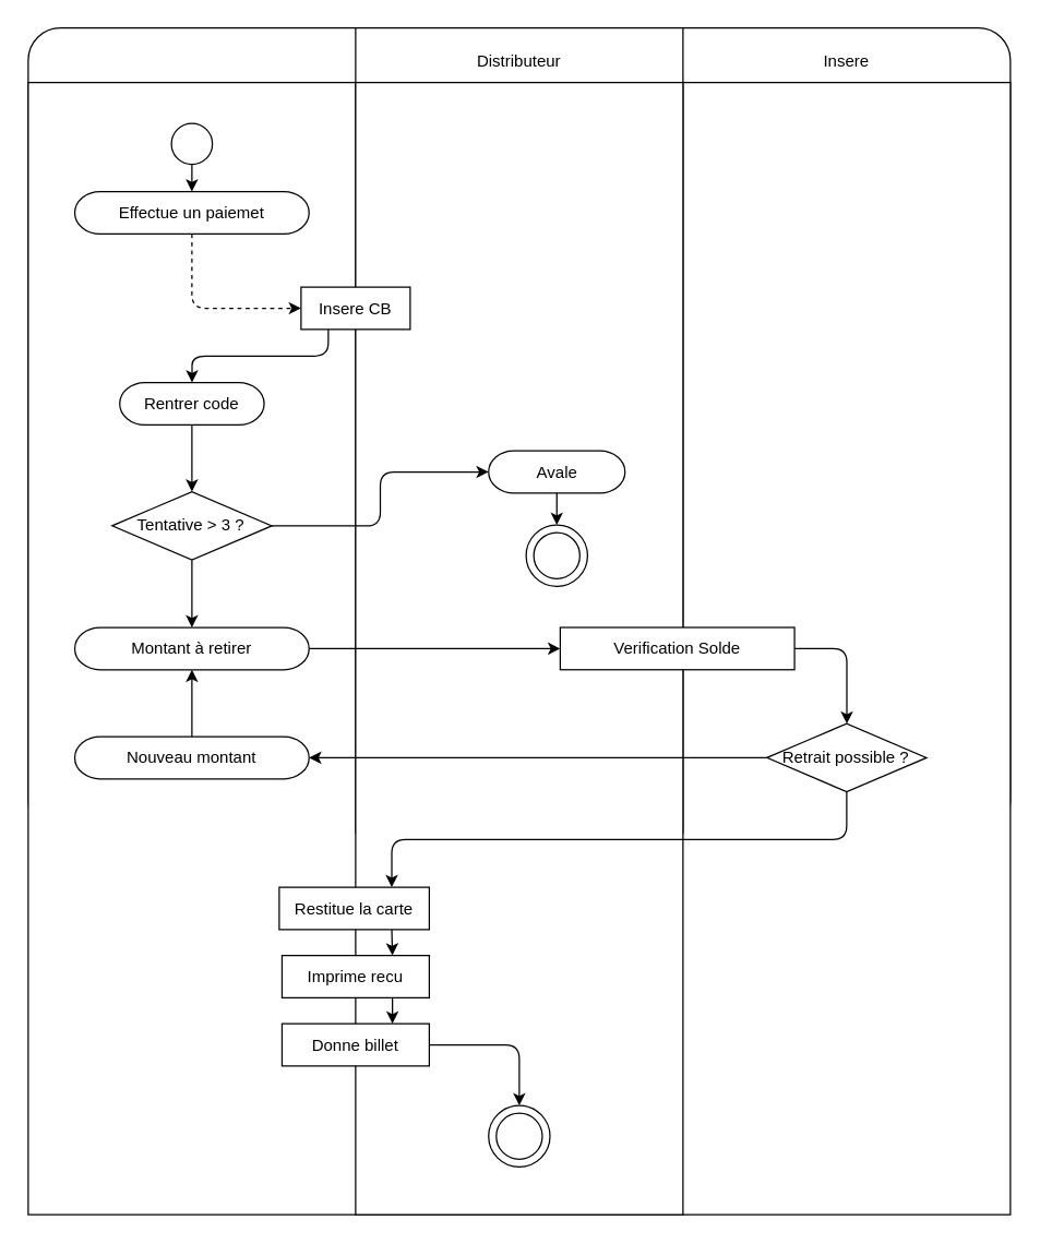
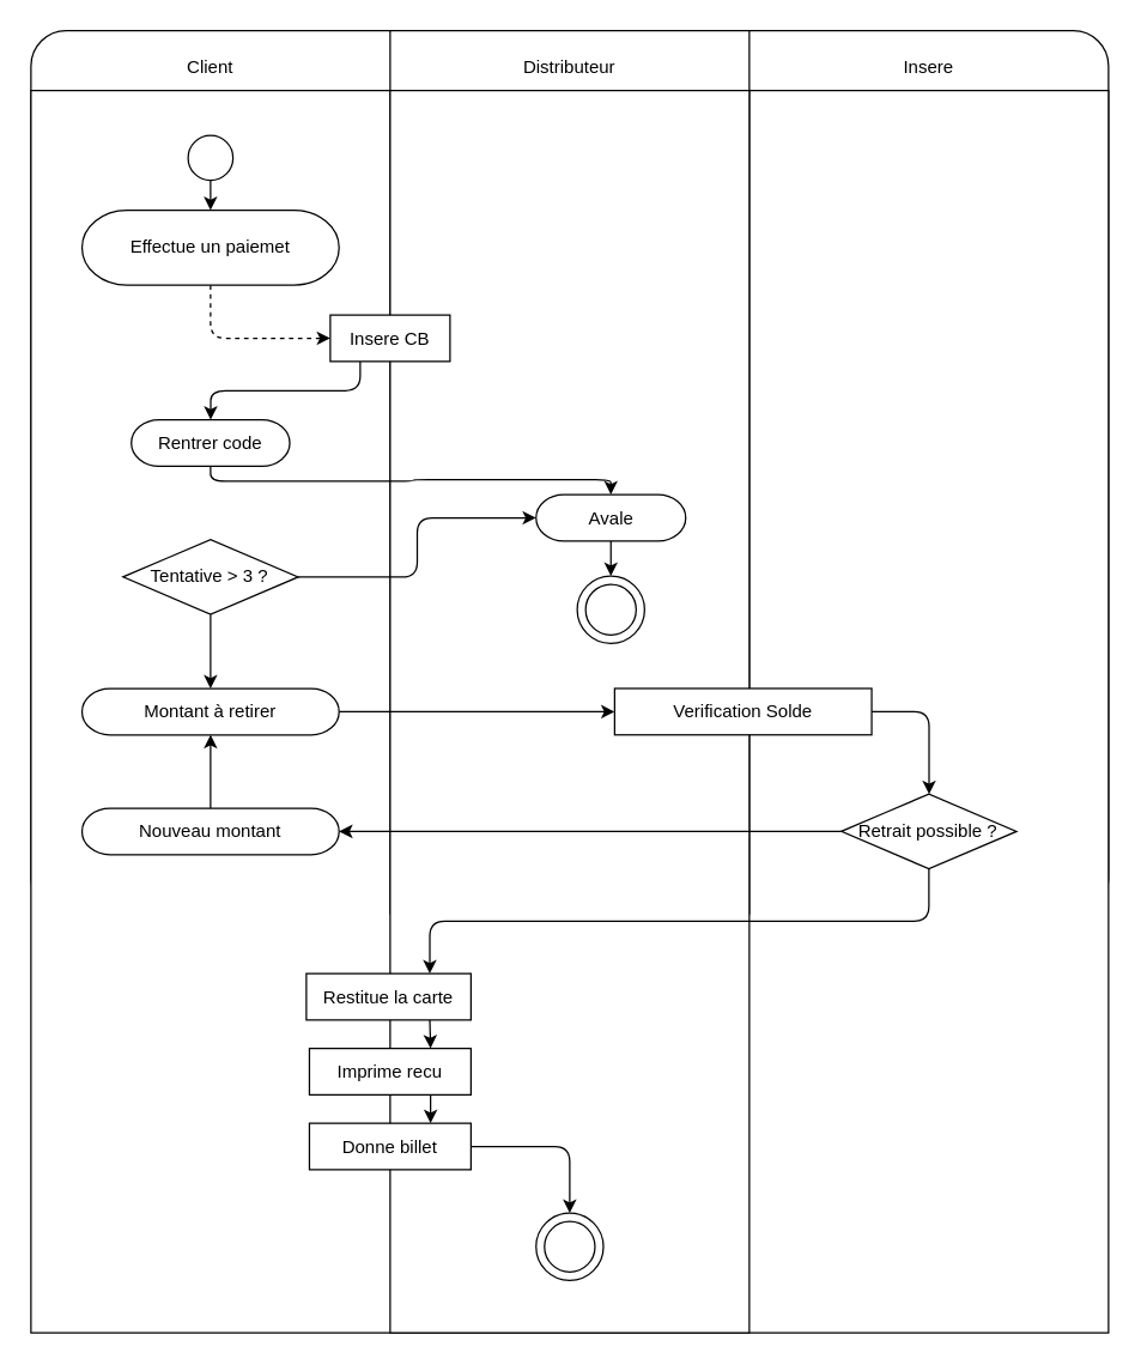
  <mxCell id="0" />
  <mxCell id="1" parent="0" />
  <mxCell id="2" value="" style="rounded=1;whiteSpace=wrap;html=1;glass=0;arcSize=4;" vertex="1" parent="1"><mxGeometry x="20" y="20" width="720" height="590" as="geometry" /></mxCell>
  <mxCell id="3" value="" style="rounded=0;whiteSpace=wrap;html=1;" vertex="1" parent="1"><mxGeometry x="20" y="60" width="720" height="830" as="geometry" /></mxCell>
  <mxCell id="4" value="" style="rounded=0;whiteSpace=wrap;html=1;" vertex="1" parent="1"><mxGeometry x="260" y="20" width="240" height="590" as="geometry" /></mxCell>
  <mxCell id="5" value="" style="rounded=0;whiteSpace=wrap;html=1;glass=0;" vertex="1" parent="1"><mxGeometry x="260" y="60" width="240" height="830" as="geometry" /></mxCell>
+ <mxCell id="6" value="Client" style="text;html=1;strokeColor=none;fillColor=none;align=center;verticalAlign=middle;whiteSpace=wrap;rounded=0;glass=0;" vertex="1" parent="1"><mxGeometry x="110" y="30" width="60" height="30" as="geometry" /></mxCell>
  <mxCell id="7" value="Distributeur" style="text;html=1;strokeColor=none;fillColor=none;align=center;verticalAlign=middle;whiteSpace=wrap;rounded=0;glass=0;" vertex="1" parent="1"><mxGeometry x="350" y="30" width="60" height="30" as="geometry" /></mxCell>
  <mxCell id="8" value="Insere" style="text;html=1;strokeColor=none;fillColor=none;align=center;verticalAlign=middle;whiteSpace=wrap;rounded=0;glass=0;" vertex="1" parent="1"><mxGeometry x="590" y="30" width="60" height="30" as="geometry" /></mxCell>
  <mxCell id="9" style="edgeStyle=orthogonalEdgeStyle;html=1;" edge="1" parent="1" source="10" target="12"><mxGeometry relative="1" as="geometry" /></mxCell>
  <mxCell id="10" value="" style="ellipse;whiteSpace=wrap;html=1;aspect=fixed;rounded=1;glass=0;fillColor=#FFFFFF;" vertex="1" parent="1"><mxGeometry x="125" y="90" width="30" height="30" as="geometry" /></mxCell>
  <mxCell id="11" style="edgeStyle=orthogonalEdgeStyle;html=1;entryX=0;entryY=0.5;entryDx=0;entryDy=0;dashed=1;" edge="1" parent="1" source="12" target="14"><mxGeometry relative="1" as="geometry" /></mxCell>
- <mxCell id="12" value="Effectue un paiemet" style="rounded=1;whiteSpace=wrap;html=1;glass=0;arcSize=60;" vertex="1" parent="1"><mxGeometry x="54.13" y="140" width="171.75" height="31" as="geometry" /></mxCell>
+ <mxCell id="12" value="Effectue un paiemet" style="rounded=1;whiteSpace=wrap;html=1;glass=0;arcSize=60;" vertex="1" parent="1"><mxGeometry x="54.13" y="140" width="171.75" height="50" as="geometry" /></mxCell>
  <mxCell id="13" style="edgeStyle=orthogonalEdgeStyle;html=1;exitX=0.25;exitY=1;exitDx=0;exitDy=0;" edge="1" parent="1" source="14" target="16"><mxGeometry relative="1" as="geometry" /></mxCell>
  <mxCell id="14" value="Insere CB" style="rounded=0;whiteSpace=wrap;html=1;glass=0;arcSize=60;" vertex="1" parent="1"><mxGeometry x="220" y="210" width="80" height="31" as="geometry" /></mxCell>
- <mxCell id="15" style="edgeStyle=orthogonalEdgeStyle;html=1;exitX=0.5;exitY=1;exitDx=0;exitDy=0;entryX=0.5;entryY=0;entryDx=0;entryDy=0;" edge="1" parent="1" source="16" target="19"><mxGeometry relative="1" as="geometry" /></mxCell>
+ <mxCell id="15" style="edgeStyle=orthogonalEdgeStyle;html=1;exitX=0.5;exitY=1;exitDx=0;exitDy=0;" edge="1" parent="1" source="16" target="25"><mxGeometry relative="1" as="geometry" /></mxCell>
  <mxCell id="16" value="Rentrer code" style="rounded=1;whiteSpace=wrap;html=1;glass=0;arcSize=60;" vertex="1" parent="1"><mxGeometry x="87.07" y="280" width="105.87" height="31" as="geometry" /></mxCell>
  <mxCell id="17" style="edgeStyle=orthogonalEdgeStyle;html=1;exitX=0.5;exitY=1;exitDx=0;exitDy=0;" edge="1" parent="1" source="19" target="21"><mxGeometry relative="1" as="geometry" /></mxCell>
  <mxCell id="18" style="edgeStyle=orthogonalEdgeStyle;html=1;" edge="1" parent="1" source="19" target="25"><mxGeometry relative="1" as="geometry" /></mxCell>
  <mxCell id="19" value="Tentative &amp;gt; 3 ?" style="rhombus;whiteSpace=wrap;html=1;rounded=1;glass=0;arcSize=0;" vertex="1" parent="1"><mxGeometry x="81.48" y="360" width="117.06" height="50" as="geometry" /></mxCell>
  <mxCell id="20" style="edgeStyle=orthogonalEdgeStyle;html=1;exitX=1;exitY=0.5;exitDx=0;exitDy=0;" edge="1" parent="1" source="21" target="23"><mxGeometry relative="1" as="geometry" /></mxCell>
  <mxCell id="21" value="Montant à retirer" style="rounded=1;whiteSpace=wrap;html=1;glass=0;arcSize=60;" vertex="1" parent="1"><mxGeometry x="54.13" y="459.5" width="171.75" height="31" as="geometry" /></mxCell>
  <mxCell id="22" style="edgeStyle=orthogonalEdgeStyle;html=1;exitX=1;exitY=0.5;exitDx=0;exitDy=0;" edge="1" parent="1" source="23" target="28"><mxGeometry relative="1" as="geometry" /></mxCell>
  <mxCell id="23" value="Verification Solde" style="rounded=0;whiteSpace=wrap;html=1;glass=0;arcSize=60;" vertex="1" parent="1"><mxGeometry x="410" y="459.5" width="171.75" height="31" as="geometry" /></mxCell>
  <mxCell id="24" style="edgeStyle=orthogonalEdgeStyle;html=1;exitX=0.5;exitY=1;exitDx=0;exitDy=0;entryX=0.5;entryY=0;entryDx=0;entryDy=0;" edge="1" parent="1" source="25" target="39"><mxGeometry relative="1" as="geometry" /></mxCell>
  <mxCell id="25" value="Avale" style="rounded=1;whiteSpace=wrap;html=1;glass=0;arcSize=60;" vertex="1" parent="1"><mxGeometry x="357.5" y="330" width="100" height="31" as="geometry" /></mxCell>
  <mxCell id="26" style="edgeStyle=orthogonalEdgeStyle;html=1;exitX=0.5;exitY=1;exitDx=0;exitDy=0;entryX=0.75;entryY=0;entryDx=0;entryDy=0;" edge="1" parent="1" source="28" target="34"><mxGeometry relative="1" as="geometry" /></mxCell>
  <mxCell id="27" style="edgeStyle=orthogonalEdgeStyle;html=1;exitX=0;exitY=0.5;exitDx=0;exitDy=0;entryX=1;entryY=0.5;entryDx=0;entryDy=0;" edge="1" parent="1" source="28" target="38"><mxGeometry relative="1" as="geometry" /></mxCell>
  <mxCell id="28" value="Retrait possible ?" style="rhombus;whiteSpace=wrap;html=1;rounded=1;glass=0;arcSize=0;" vertex="1" parent="1"><mxGeometry x="561.47" y="530" width="117.06" height="50" as="geometry" /></mxCell>
  <mxCell id="29" style="edgeStyle=orthogonalEdgeStyle;html=1;exitX=1;exitY=0.5;exitDx=0;exitDy=0;entryX=0.5;entryY=0;entryDx=0;entryDy=0;" edge="1" parent="1" source="30" target="35"><mxGeometry relative="1" as="geometry" /></mxCell>
  <mxCell id="30" value="Donne billet&lt;span style=&quot;color: rgba(0 , 0 , 0 , 0) ; font-family: monospace ; font-size: 0px&quot;&gt;%3CmxGraphModel%3E%3Croot%3E%3CmxCell%20id%3D%220%22%2F%3E%3CmxCell%20id%3D%221%22%20parent%3D%220%22%2F%3E%3CmxCell%20id%3D%222%22%20value%3D%22Montant%20%C3%A0%20retirer%22%20style%3D%22rounded%3D1%3BwhiteSpace%3Dwrap%3Bhtml%3D1%3Bglass%3D0%3BarcSize%3D60%3B%22%20vertex%3D%221%22%20parent%3D%221%22%3E%3CmxGeometry%20x%3D%22154.13%22%20y%3D%22489.5%22%20width%3D%22171.75%22%20height%3D%2231%22%20as%3D%22geometry%22%2F%3E%3C%2FmxCell%3E%3C%2Froot%3E%3C%2FmxGraphModel%3Es&lt;/span&gt;" style="rounded=0;whiteSpace=wrap;html=1;glass=0;arcSize=60;" vertex="1" parent="1"><mxGeometry x="206.06" y="750" width="107.94" height="31" as="geometry" /></mxCell>
  <mxCell id="31" style="edgeStyle=orthogonalEdgeStyle;html=1;exitX=0.75;exitY=1;exitDx=0;exitDy=0;entryX=0.75;entryY=0;entryDx=0;entryDy=0;" edge="1" parent="1" source="32" target="30"><mxGeometry relative="1" as="geometry" /></mxCell>
  <mxCell id="32" value="Imprime recu" style="rounded=0;whiteSpace=wrap;html=1;glass=0;arcSize=60;" vertex="1" parent="1"><mxGeometry x="206.06" y="700" width="107.94" height="31" as="geometry" /></mxCell>
  <mxCell id="33" style="edgeStyle=orthogonalEdgeStyle;html=1;exitX=0.75;exitY=1;exitDx=0;exitDy=0;entryX=0.75;entryY=0;entryDx=0;entryDy=0;" edge="1" parent="1" source="34" target="32"><mxGeometry relative="1" as="geometry" /></mxCell>
  <mxCell id="34" value="Restitue la carte" style="rounded=0;whiteSpace=wrap;html=1;glass=0;arcSize=60;" vertex="1" parent="1"><mxGeometry x="204" y="650" width="110" height="31" as="geometry" /></mxCell>
  <mxCell id="35" value="" style="ellipse;whiteSpace=wrap;html=1;aspect=fixed;rounded=1;glass=0;" vertex="1" parent="1"><mxGeometry x="357.5" y="810" width="45" height="45" as="geometry" /></mxCell>
  <mxCell id="36" value="" style="ellipse;whiteSpace=wrap;html=1;aspect=fixed;rounded=1;glass=0;fillColor=#FFFFFF;" vertex="1" parent="1"><mxGeometry x="363.13" y="815.63" width="33.75" height="33.75" as="geometry" /></mxCell>
  <mxCell id="37" style="edgeStyle=orthogonalEdgeStyle;html=1;" edge="1" parent="1" source="38" target="21"><mxGeometry relative="1" as="geometry" /></mxCell>
  <mxCell id="38" value="Nouveau montant" style="rounded=1;whiteSpace=wrap;html=1;glass=0;arcSize=60;" vertex="1" parent="1"><mxGeometry x="54.13" y="539.5" width="171.75" height="31" as="geometry" /></mxCell>
  <mxCell id="39" value="" style="ellipse;whiteSpace=wrap;html=1;aspect=fixed;rounded=1;glass=0;" vertex="1" parent="1"><mxGeometry x="385" y="384.38" width="45" height="45" as="geometry" /></mxCell>
  <mxCell id="40" value="" style="ellipse;whiteSpace=wrap;html=1;aspect=fixed;rounded=1;glass=0;fillColor=#FFFFFF;" vertex="1" parent="1"><mxGeometry x="390.62" y="390" width="33.75" height="33.75" as="geometry" /></mxCell>
